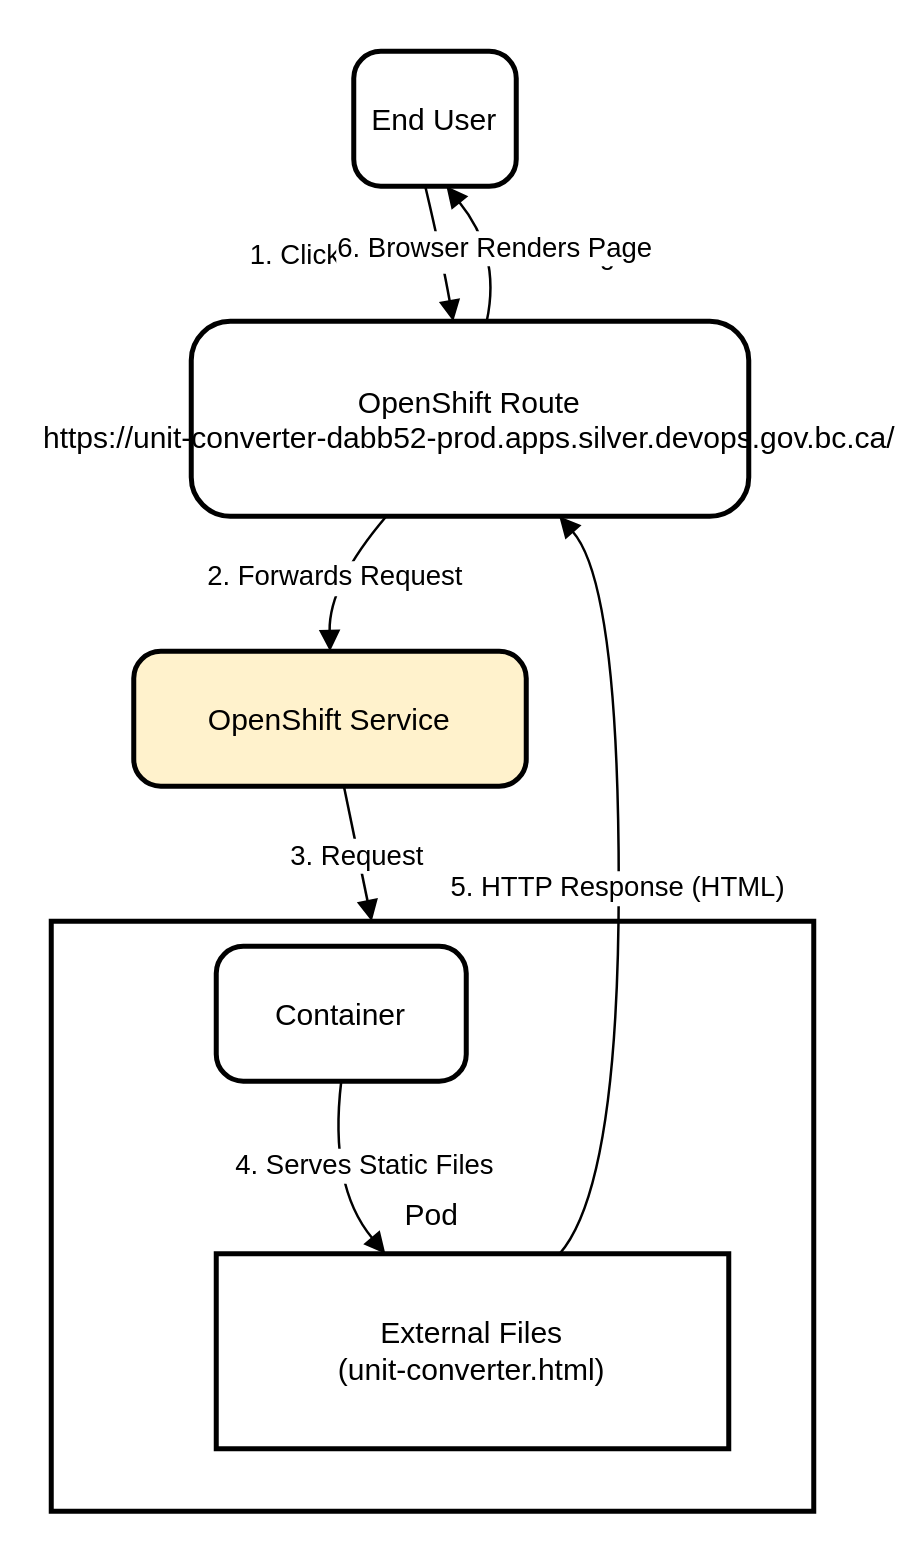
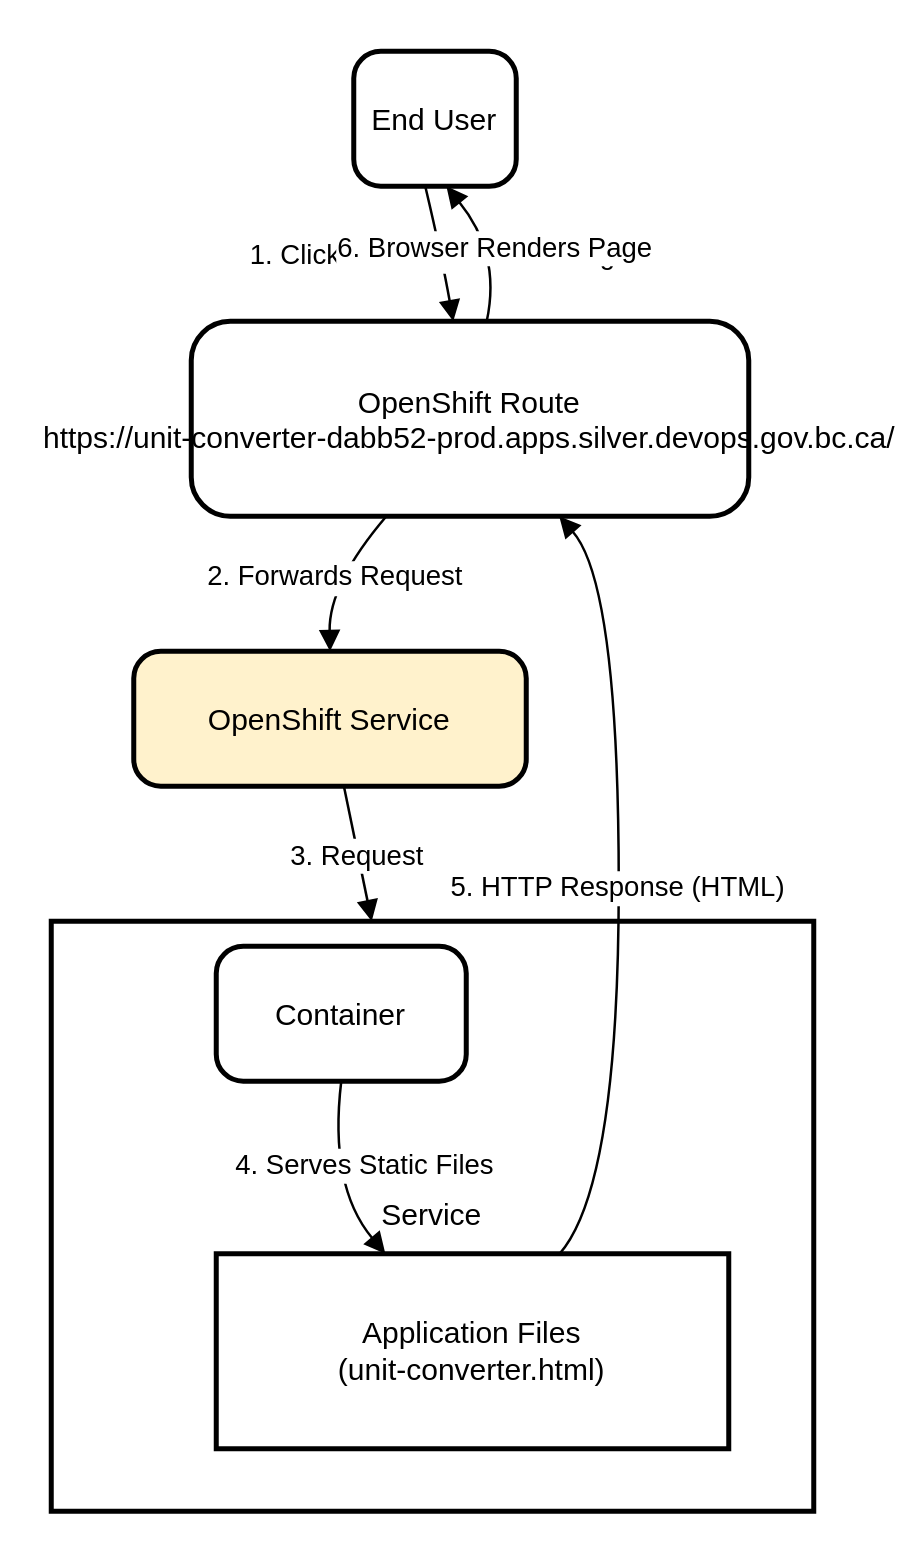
  <mxCell id="0" />
  <mxCell id="1" parent="0" />
- <mxCell id="2" value="Pod" style="whiteSpace=wrap;strokeWidth=2;" vertex="1" parent="1"><mxGeometry x="20" y="368" width="305" height="236" as="geometry" /></mxCell>
+ <mxCell id="2" value="Service" style="whiteSpace=wrap;strokeWidth=2;" vertex="1" parent="1"><mxGeometry x="20" y="368" width="305" height="236" as="geometry" /></mxCell>
  <mxCell id="3" value="End User" style="rounded=1;arcSize=20;strokeWidth=2" vertex="1" parent="1"><mxGeometry x="141" y="20" width="65" height="54" as="geometry" /></mxCell>
  <mxCell id="4" value="OpenShift Route &#10; https://unit-converter-dabb52-prod.apps.silver.devops.gov.bc.ca/" style="rounded=1;arcSize=20;strokeWidth=2" vertex="1" parent="1"><mxGeometry x="76" y="128" width="223" height="78" as="geometry" /></mxCell>
  <mxCell id="5" value="OpenShift Service" style="rounded=1;arcSize=20;strokeWidth=2;fillColor=#fff2cc;" vertex="1" parent="1"><mxGeometry x="53" y="260" width="157" height="54" as="geometry" /></mxCell>
  <mxCell id="6" value="Container" style="rounded=1;arcSize=20;strokeWidth=2" vertex="1" parent="1"><mxGeometry x="86" y="378" width="100" height="54" as="geometry" /></mxCell>
- <mxCell id="7" value="External Files &#10; (unit-converter.html)" style="whiteSpace=wrap;strokeWidth=2;" vertex="1" parent="1"><mxGeometry x="86" y="501" width="205" height="78" as="geometry" /></mxCell>
+ <mxCell id="7" value="Application Files &#10; (unit-converter.html)" style="whiteSpace=wrap;strokeWidth=2;" vertex="1" parent="1"><mxGeometry x="86" y="501" width="205" height="78" as="geometry" /></mxCell>
  <mxCell id="8" value="1. Clicks Link on External Page" style="curved=1;startArrow=none;endArrow=block;exitX=0.44;exitY=1;entryX=0.47;entryY=0;rounded=0;" edge="1" parent="1" source="3" target="4"><mxGeometry relative="1" as="geometry"><Array as="points"><mxPoint x="176" y="101" /></Array></mxGeometry></mxCell>
  <mxCell id="9" value="2. Forwards Request" style="curved=1;startArrow=none;endArrow=block;exitX=0.35;exitY=1;entryX=0.5;entryY=0;rounded=0;" edge="1" parent="1" source="4" target="5"><mxGeometry relative="1" as="geometry"><Array as="points"><mxPoint x="131" y="233" /></Array></mxGeometry></mxCell>
  <mxCell id="10" value="4. Serves Static Files" style="curved=1;startArrow=none;endArrow=block;exitX=0.5;exitY=1;entryX=0.33;entryY=0;rounded=0;" edge="1" parent="1" source="6" target="7"><mxGeometry x="0.162" y="17" relative="1" as="geometry"><Array as="points"><mxPoint x="131" y="474" /></Array><mxPoint as="offset" /></mxGeometry></mxCell>
  <mxCell id="11" value="5. HTTP Response (HTML)" style="curved=1;startArrow=none;endArrow=block;exitX=0.67;exitY=0;entryX=0.66;entryY=1;rounded=0;" edge="1" parent="1" source="7" target="4"><mxGeometry relative="1" as="geometry"><Array as="points"><mxPoint x="247" y="474" /><mxPoint x="247" y="233" /></Array></mxGeometry></mxCell>
  <mxCell id="12" value="6. Browser Renders Page" style="curved=1;startArrow=none;endArrow=block;exitX=0.53;exitY=0;entryX=0.57;entryY=1;rounded=0;" edge="1" parent="1" source="4" target="3"><mxGeometry relative="1" as="geometry"><Array as="points"><mxPoint x="200" y="101" /></Array></mxGeometry></mxCell>
  <mxCell id="13" value="3. Request" style="curved=1;startArrow=none;endArrow=block;rounded=0;" edge="1" parent="1" source="5" target="2"><mxGeometry relative="1" as="geometry"><Array as="points" /></mxGeometry></mxCell>
